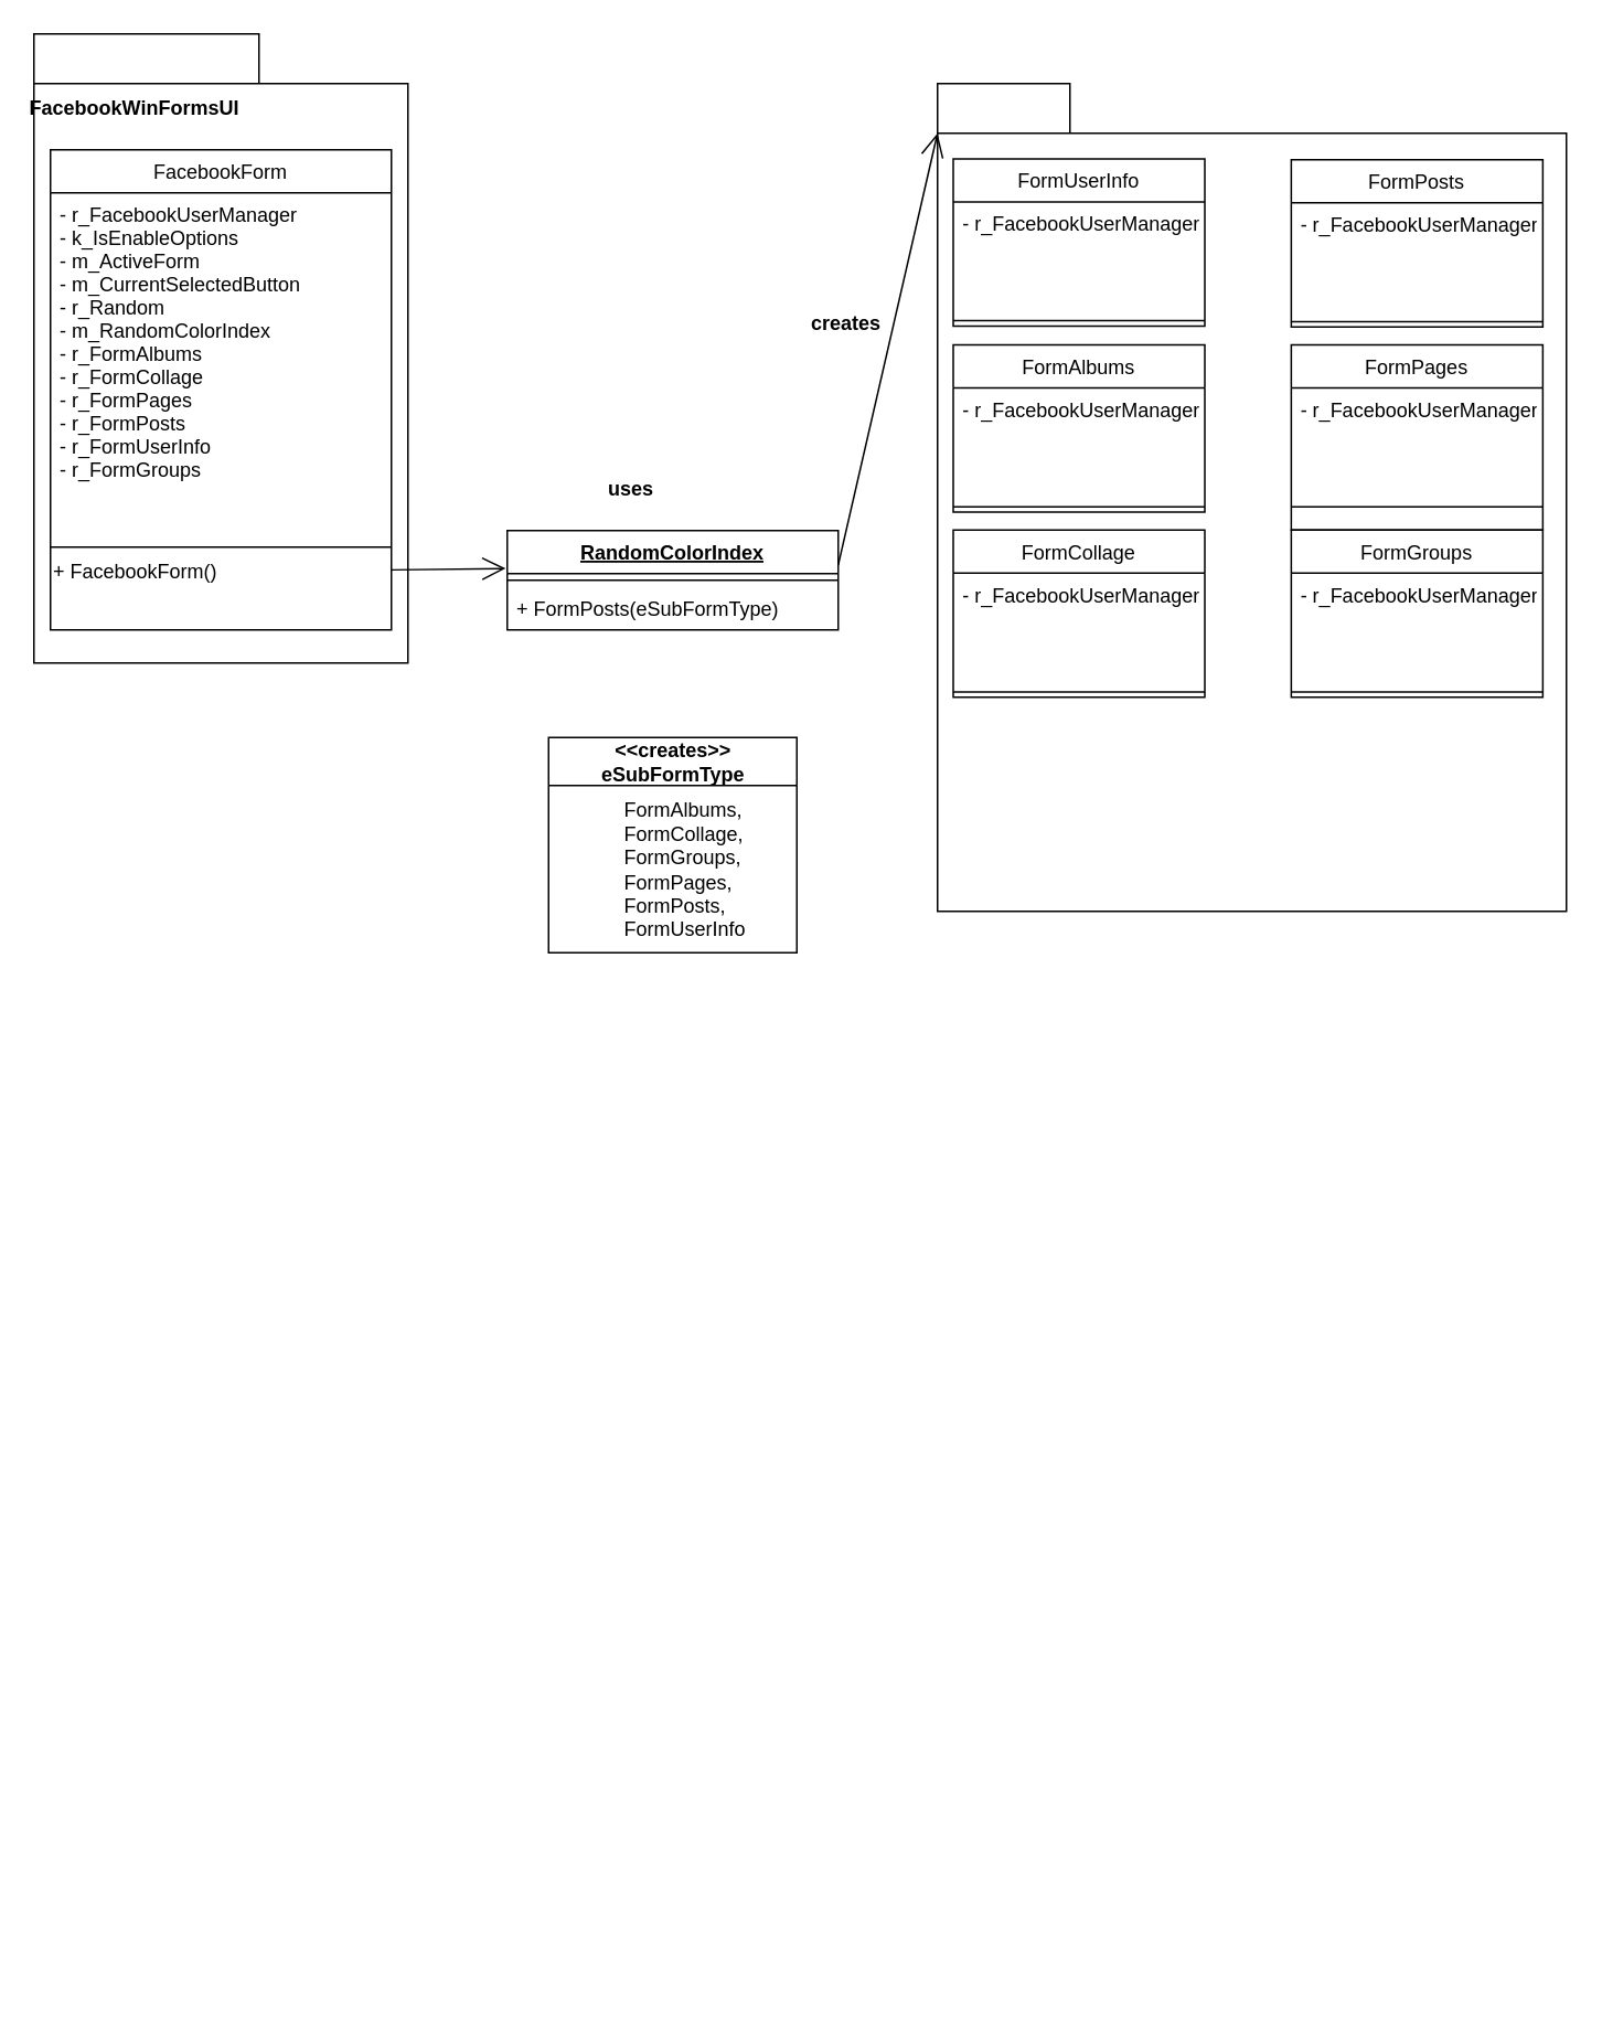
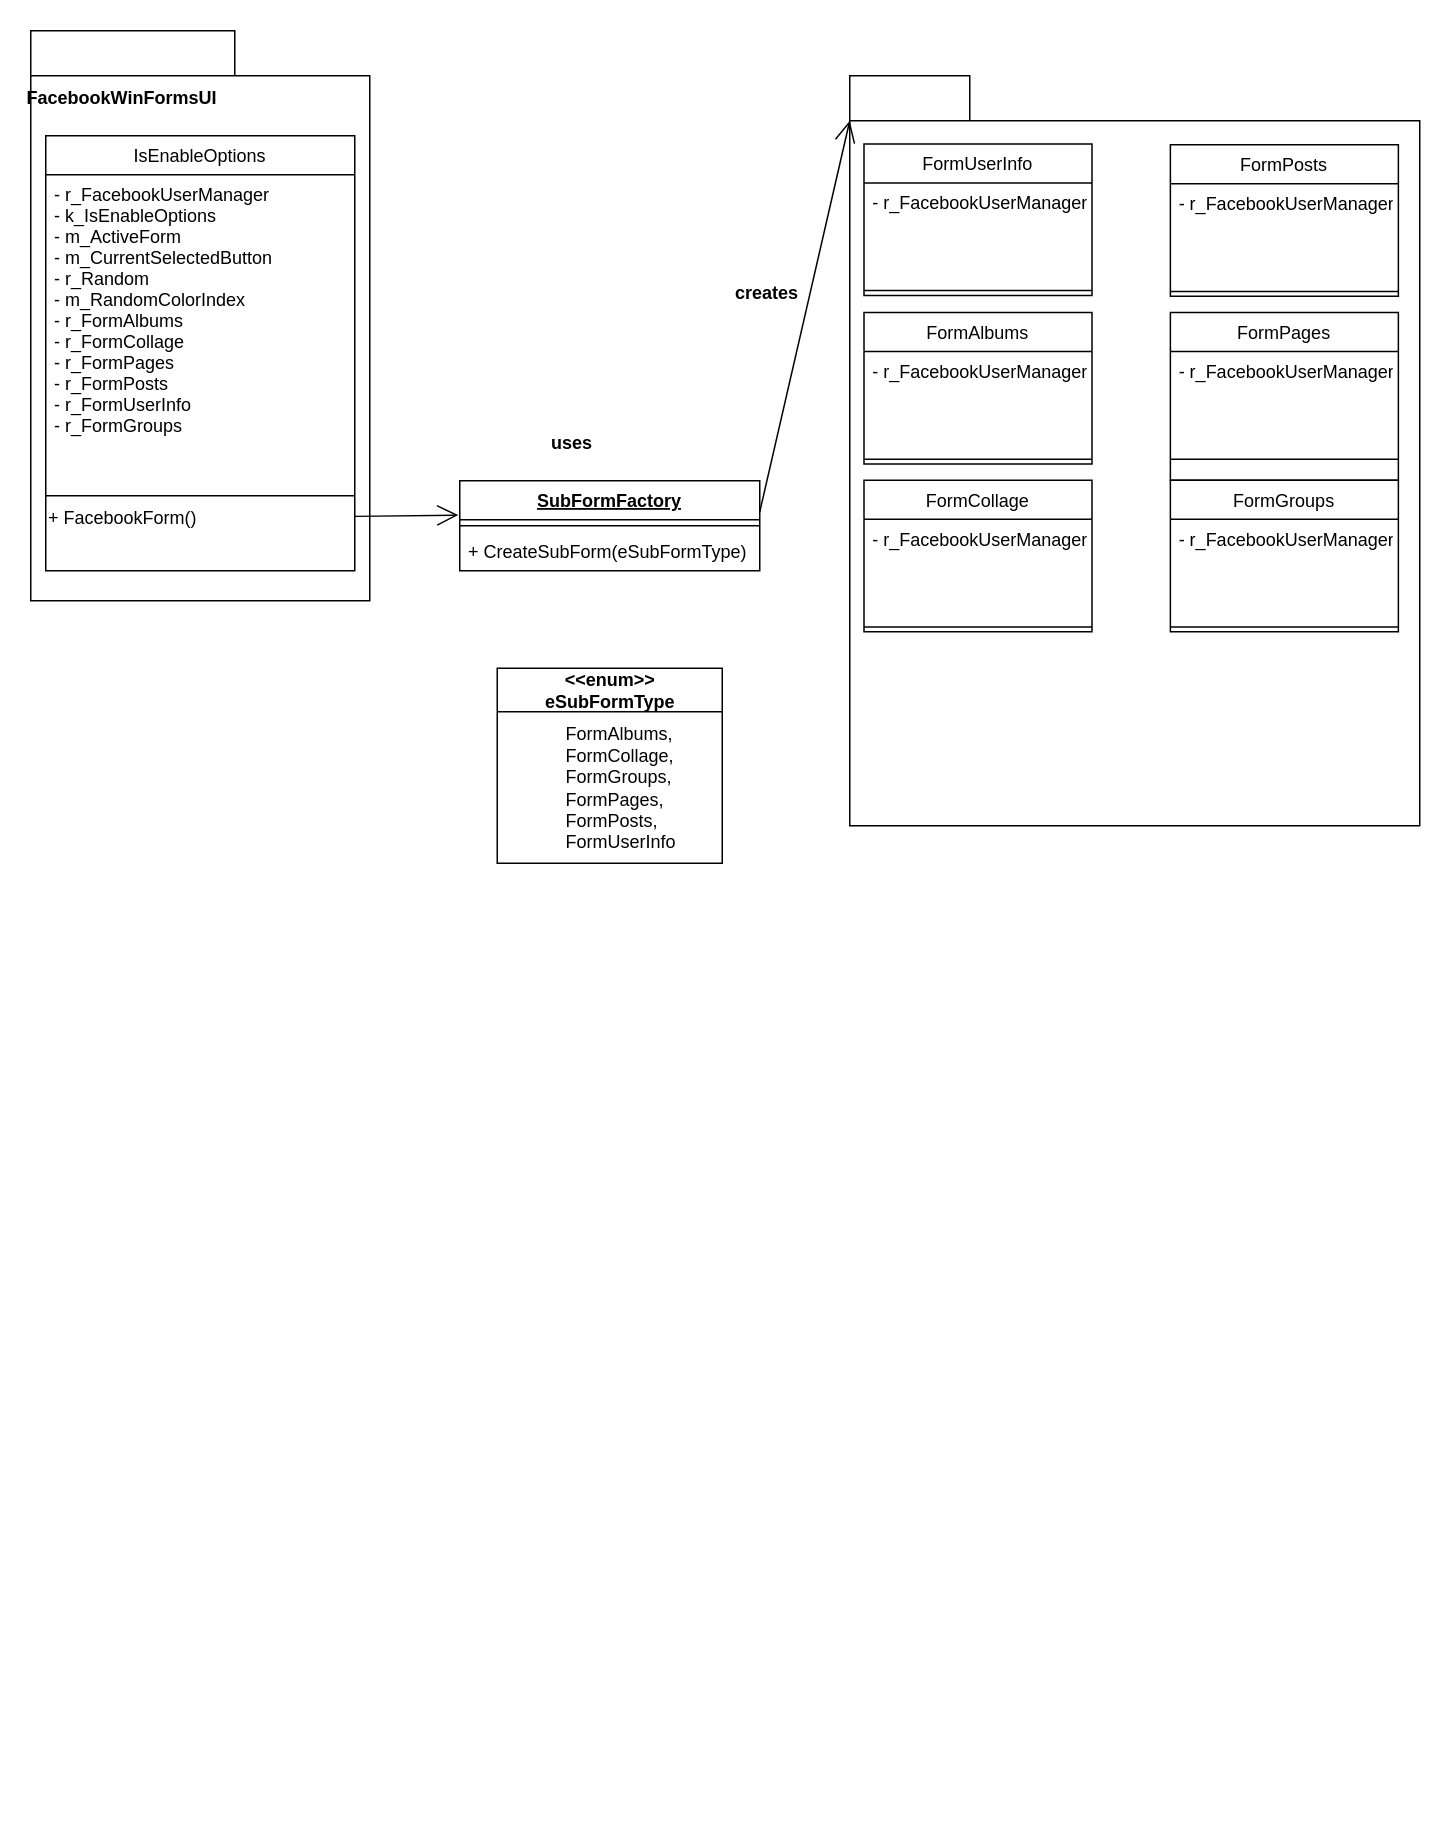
  <mxCell id="0" />
  <mxCell id="1" parent="0" />
  <mxCell id="2" style="edgeStyle=orthogonalEdgeStyle;rounded=0;orthogonalLoop=1;jettySize=auto;html=1;exitX=0.5;exitY=1;exitDx=0;exitDy=0;exitPerimeter=0;" edge="1" parent="1"><mxGeometry relative="1" as="geometry"><mxPoint x="756" y="1200" as="sourcePoint" /><mxPoint x="756" y="1200" as="targetPoint" /></mxGeometry></mxCell>
  <mxCell id="3" value="" style="group" vertex="1" connectable="0" parent="1"><mxGeometry x="20" y="20" width="226" height="380" as="geometry" /></mxCell>
  <mxCell id="4" value="" style="shape=folder;fontStyle=1;tabWidth=136;tabHeight=30;tabPosition=left;html=1;boundedLbl=1;" vertex="1" parent="3"><mxGeometry width="226" height="380" as="geometry" /></mxCell>
  <mxCell id="5" value="+ FacebookForm()" style="text;html=1;strokeColor=none;fillColor=none;align=left;verticalAlign=middle;whiteSpace=wrap;rounded=0;" vertex="1" parent="3"><mxGeometry x="10" y="310" width="206" height="30" as="geometry" /></mxCell>
  <mxCell id="6" value="&lt;b&gt;FacebookWinFormsUI&lt;/b&gt;" style="text;html=1;strokeColor=none;fillColor=none;align=center;verticalAlign=middle;whiteSpace=wrap;rounded=0;" vertex="1" parent="3"><mxGeometry x="31" y="30" width="60" height="30" as="geometry" /></mxCell>
- <mxCell id="7" value="FacebookForm" style="swimlane;fontStyle=0;align=center;verticalAlign=top;childLayout=stackLayout;horizontal=1;startSize=26;horizontalStack=0;resizeParent=1;resizeLast=0;collapsible=1;marginBottom=0;rounded=0;shadow=0;strokeWidth=1;" vertex="1" parent="1"><mxGeometry x="30" y="90" width="206" height="290" as="geometry"><mxRectangle x="130" y="380" width="160" height="26" as="alternateBounds" /></mxGeometry></mxCell>
+ <mxCell id="7" value="IsEnableOptions" style="swimlane;fontStyle=0;align=center;verticalAlign=top;childLayout=stackLayout;horizontal=1;startSize=26;horizontalStack=0;resizeParent=1;resizeLast=0;collapsible=1;marginBottom=0;rounded=0;shadow=0;strokeWidth=1;" vertex="1" parent="1"><mxGeometry x="30" y="90" width="206" height="290" as="geometry"><mxRectangle x="130" y="380" width="160" height="26" as="alternateBounds" /></mxGeometry></mxCell>
  <mxCell id="8" value="- r_FacebookUserManager&#10;- k_IsEnableOptions&#10;- m_ActiveForm&#10;- m_CurrentSelectedButton&#10;- r_Random&#10;- m_RandomColorIndex&#10;- r_FormAlbums&#10;- r_FormCollage&#10;- r_FormPages&#10;- r_FormPosts&#10;- r_FormUserInfo&#10;- r_FormGroups" style="text;align=left;verticalAlign=top;spacingLeft=4;spacingRight=4;overflow=hidden;rotatable=0;points=[[0,0.5],[1,0.5]];portConstraint=eastwest;rounded=0;shadow=0;html=0;" vertex="1" parent="7"><mxGeometry y="26" width="206" height="194" as="geometry" /></mxCell>
  <mxCell id="9" value="" style="line;html=1;strokeWidth=1;align=left;verticalAlign=middle;spacingTop=-1;spacingLeft=3;spacingRight=3;rotatable=0;labelPosition=right;points=[];portConstraint=eastwest;" vertex="1" parent="7"><mxGeometry y="220" width="206" height="40" as="geometry" /></mxCell>
- <mxCell id="10" value="RandomColorIndex" style="swimlane;fontStyle=5;align=center;verticalAlign=top;childLayout=stackLayout;horizontal=1;startSize=26;horizontalStack=0;resizeParent=1;resizeParentMax=0;resizeLast=0;collapsible=1;marginBottom=0;" vertex="1" parent="1"><mxGeometry x="306" y="320" width="200" height="60" as="geometry" /></mxCell>
+ <mxCell id="10" value="SubFormFactory" style="swimlane;fontStyle=5;align=center;verticalAlign=top;childLayout=stackLayout;horizontal=1;startSize=26;horizontalStack=0;resizeParent=1;resizeParentMax=0;resizeLast=0;collapsible=1;marginBottom=0;" vertex="1" parent="1"><mxGeometry x="306" y="320" width="200" height="60" as="geometry" /></mxCell>
  <mxCell id="11" value="" style="line;strokeWidth=1;fillColor=none;align=left;verticalAlign=middle;spacingTop=-1;spacingLeft=3;spacingRight=3;rotatable=0;labelPosition=right;points=[];portConstraint=eastwest;" vertex="1" parent="10"><mxGeometry y="26" width="200" height="8" as="geometry" /></mxCell>
- <mxCell id="12" value="+ FormPosts(eSubFormType)" style="text;strokeColor=none;fillColor=none;align=left;verticalAlign=top;spacingLeft=4;spacingRight=4;overflow=hidden;rotatable=0;points=[[0,0.5],[1,0.5]];portConstraint=eastwest;" vertex="1" parent="10"><mxGeometry y="34" width="200" height="26" as="geometry" /></mxCell>
- <mxCell id="13" value="&amp;lt;&amp;lt;creates&amp;gt;&amp;gt;&lt;br&gt;eSubFormType" style="swimlane;fontStyle=1;align=center;verticalAlign=middle;childLayout=stackLayout;horizontal=1;startSize=29;horizontalStack=0;resizeParent=1;resizeParentMax=0;resizeLast=0;collapsible=0;marginBottom=0;html=1;" vertex="1" parent="1"><mxGeometry x="331" y="445" width="150" height="130" as="geometry" /></mxCell>
+ <mxCell id="12" value="+ CreateSubForm(eSubFormType)" style="text;strokeColor=none;fillColor=none;align=left;verticalAlign=top;spacingLeft=4;spacingRight=4;overflow=hidden;rotatable=0;points=[[0,0.5],[1,0.5]];portConstraint=eastwest;" vertex="1" parent="10"><mxGeometry y="34" width="200" height="26" as="geometry" /></mxCell>
+ <mxCell id="13" value="&amp;lt;&amp;lt;enum&amp;gt;&amp;gt;&lt;br&gt;eSubFormType" style="swimlane;fontStyle=1;align=center;verticalAlign=middle;childLayout=stackLayout;horizontal=1;startSize=29;horizontalStack=0;resizeParent=1;resizeParentMax=0;resizeLast=0;collapsible=0;marginBottom=0;html=1;" vertex="1" parent="1"><mxGeometry x="331" y="445" width="150" height="130" as="geometry" /></mxCell>
  <mxCell id="14" value="&lt;div&gt;&lt;span style=&quot;white-space: pre;&quot;&gt;&#09;&lt;/span&gt;&amp;nbsp; &amp;nbsp; FormAlbums,&lt;/div&gt;&lt;div&gt;&amp;nbsp; &amp;nbsp; &amp;nbsp; &amp;nbsp; &amp;nbsp; &amp;nbsp; FormCollage,&lt;/div&gt;&lt;div&gt;&amp;nbsp; &amp;nbsp; &amp;nbsp; &amp;nbsp; &amp;nbsp; &amp;nbsp; FormGroups,&lt;/div&gt;&lt;div&gt;&amp;nbsp; &amp;nbsp; &amp;nbsp; &amp;nbsp; &amp;nbsp; &amp;nbsp; FormPages,&lt;/div&gt;&lt;div&gt;&amp;nbsp; &amp;nbsp; &amp;nbsp; &amp;nbsp; &amp;nbsp; &amp;nbsp; FormPosts,&lt;/div&gt;&lt;div&gt;&amp;nbsp; &amp;nbsp; &amp;nbsp; &amp;nbsp; &amp;nbsp; &amp;nbsp; FormUserInfo&lt;/div&gt;" style="text;html=1;strokeColor=none;fillColor=none;align=left;verticalAlign=middle;spacingLeft=4;spacingRight=4;overflow=hidden;rotatable=0;points=[[0,0.5],[1,0.5]];portConstraint=eastwest;" vertex="1" parent="13"><mxGeometry y="29" width="150" height="101" as="geometry" /></mxCell>
  <mxCell id="15" value="" style="endArrow=open;endFill=1;endSize=12;html=1;rounded=0;entryX=-0.005;entryY=0.382;entryDx=0;entryDy=0;entryPerimeter=0;" edge="1" parent="1" source="5" target="10"><mxGeometry width="160" relative="1" as="geometry"><mxPoint x="226" y="360" as="sourcePoint" /><mxPoint x="386" y="360" as="targetPoint" /></mxGeometry></mxCell>
  <mxCell id="16" value="&lt;b&gt;uses&lt;/b&gt;" style="text;html=1;strokeColor=none;fillColor=none;align=center;verticalAlign=middle;whiteSpace=wrap;rounded=0;" vertex="1" parent="1"><mxGeometry x="351" y="280" width="60" height="30" as="geometry" /></mxCell>
  <mxCell id="17" value="" style="group" vertex="1" connectable="0" parent="1"><mxGeometry x="566" y="50" width="380" height="500" as="geometry" /></mxCell>
  <mxCell id="18" value="" style="shape=folder;fontStyle=1;tabWidth=80;tabHeight=30;tabPosition=left;html=1;boundedLbl=1;" vertex="1" parent="17"><mxGeometry width="380.0" height="500" as="geometry" /></mxCell>
  <mxCell id="19" value="FormAlbums&#10;" style="swimlane;fontStyle=0;align=center;verticalAlign=top;childLayout=stackLayout;horizontal=1;startSize=26;horizontalStack=0;resizeParent=1;resizeLast=0;collapsible=1;marginBottom=0;rounded=0;shadow=0;strokeWidth=1;" vertex="1" parent="17"><mxGeometry x="9.5" y="157.895" width="152" height="101.0" as="geometry"><mxRectangle x="130" y="380" width="160" height="26" as="alternateBounds" /></mxGeometry></mxCell>
  <mxCell id="20" value="- r_FacebookUserManager" style="text;align=left;verticalAlign=top;spacingLeft=4;spacingRight=4;overflow=hidden;rotatable=0;points=[[0,0.5],[1,0.5]];portConstraint=eastwest;rounded=0;shadow=0;html=0;" vertex="1" parent="19"><mxGeometry y="26" width="152" height="68.421" as="geometry" /></mxCell>
  <mxCell id="21" value="" style="line;html=1;strokeWidth=1;align=left;verticalAlign=middle;spacingTop=-1;spacingLeft=3;spacingRight=3;rotatable=0;labelPosition=right;points=[];portConstraint=eastwest;" vertex="1" parent="19"><mxGeometry y="94.421" width="152" height="6.579" as="geometry" /></mxCell>
  <mxCell id="22" value="FormCollage&#10;" style="swimlane;fontStyle=0;align=center;verticalAlign=top;childLayout=stackLayout;horizontal=1;startSize=26;horizontalStack=0;resizeParent=1;resizeLast=0;collapsible=1;marginBottom=0;rounded=0;shadow=0;strokeWidth=1;" vertex="1" parent="17"><mxGeometry x="9.5" y="269.737" width="152" height="101.0" as="geometry"><mxRectangle x="130" y="380" width="160" height="26" as="alternateBounds" /></mxGeometry></mxCell>
  <mxCell id="23" value="- r_FacebookUserManager" style="text;align=left;verticalAlign=top;spacingLeft=4;spacingRight=4;overflow=hidden;rotatable=0;points=[[0,0.5],[1,0.5]];portConstraint=eastwest;rounded=0;shadow=0;html=0;" vertex="1" parent="22"><mxGeometry y="26" width="152" height="68.421" as="geometry" /></mxCell>
  <mxCell id="24" value="" style="line;html=1;strokeWidth=1;align=left;verticalAlign=middle;spacingTop=-1;spacingLeft=3;spacingRight=3;rotatable=0;labelPosition=right;points=[];portConstraint=eastwest;" vertex="1" parent="22"><mxGeometry y="94.421" width="152" height="6.579" as="geometry" /></mxCell>
  <mxCell id="25" value="FormGroups&#10;" style="swimlane;fontStyle=0;align=center;verticalAlign=top;childLayout=stackLayout;horizontal=1;startSize=26;horizontalStack=0;resizeParent=1;resizeLast=0;collapsible=1;marginBottom=0;rounded=0;shadow=0;strokeWidth=1;" vertex="1" parent="17"><mxGeometry x="213.75" y="269.737" width="152" height="101.0" as="geometry"><mxRectangle x="130" y="380" width="160" height="26" as="alternateBounds" /></mxGeometry></mxCell>
  <mxCell id="26" value="- r_FacebookUserManager" style="text;align=left;verticalAlign=top;spacingLeft=4;spacingRight=4;overflow=hidden;rotatable=0;points=[[0,0.5],[1,0.5]];portConstraint=eastwest;rounded=0;shadow=0;html=0;" vertex="1" parent="25"><mxGeometry y="26" width="152" height="68.421" as="geometry" /></mxCell>
  <mxCell id="27" value="" style="line;html=1;strokeWidth=1;align=left;verticalAlign=middle;spacingTop=-1;spacingLeft=3;spacingRight=3;rotatable=0;labelPosition=right;points=[];portConstraint=eastwest;" vertex="1" parent="25"><mxGeometry y="94.421" width="152" height="6.579" as="geometry" /></mxCell>
  <mxCell id="28" value="FormPages&#10;" style="swimlane;fontStyle=0;align=center;verticalAlign=top;childLayout=stackLayout;horizontal=1;startSize=26;horizontalStack=0;resizeParent=1;resizeLast=0;collapsible=1;marginBottom=0;rounded=0;shadow=0;strokeWidth=1;" vertex="1" parent="17"><mxGeometry x="213.75" y="157.895" width="152" height="111.842" as="geometry"><mxRectangle x="130" y="380" width="160" height="26" as="alternateBounds" /></mxGeometry></mxCell>
  <mxCell id="29" value="- r_FacebookUserManager" style="text;align=left;verticalAlign=top;spacingLeft=4;spacingRight=4;overflow=hidden;rotatable=0;points=[[0,0.5],[1,0.5]];portConstraint=eastwest;rounded=0;shadow=0;html=0;" vertex="1" parent="28"><mxGeometry y="26" width="152" height="68.421" as="geometry" /></mxCell>
  <mxCell id="30" value="" style="line;html=1;strokeWidth=1;align=left;verticalAlign=middle;spacingTop=-1;spacingLeft=3;spacingRight=3;rotatable=0;labelPosition=right;points=[];portConstraint=eastwest;" vertex="1" parent="28"><mxGeometry y="94.421" width="152" height="6.579" as="geometry" /></mxCell>
  <mxCell id="31" value="FormPosts&#10;" style="swimlane;fontStyle=0;align=center;verticalAlign=top;childLayout=stackLayout;horizontal=1;startSize=26;horizontalStack=0;resizeParent=1;resizeLast=0;collapsible=1;marginBottom=0;rounded=0;shadow=0;strokeWidth=1;" vertex="1" parent="17"><mxGeometry x="213.75" y="46.053" width="152" height="101.0" as="geometry"><mxRectangle x="130" y="380" width="160" height="26" as="alternateBounds" /></mxGeometry></mxCell>
  <mxCell id="32" value="- r_FacebookUserManager" style="text;align=left;verticalAlign=top;spacingLeft=4;spacingRight=4;overflow=hidden;rotatable=0;points=[[0,0.5],[1,0.5]];portConstraint=eastwest;rounded=0;shadow=0;html=0;" vertex="1" parent="31"><mxGeometry y="26" width="152" height="68.421" as="geometry" /></mxCell>
  <mxCell id="33" value="" style="line;html=1;strokeWidth=1;align=left;verticalAlign=middle;spacingTop=-1;spacingLeft=3;spacingRight=3;rotatable=0;labelPosition=right;points=[];portConstraint=eastwest;" vertex="1" parent="31"><mxGeometry y="94.421" width="152" height="6.579" as="geometry" /></mxCell>
  <mxCell id="34" value="FormUserInfo&#10;" style="swimlane;fontStyle=0;align=center;verticalAlign=top;childLayout=stackLayout;horizontal=1;startSize=26;horizontalStack=0;resizeParent=1;resizeLast=0;collapsible=1;marginBottom=0;rounded=0;shadow=0;strokeWidth=1;" vertex="1" parent="17"><mxGeometry x="9.5" y="45.458" width="152" height="101.0" as="geometry"><mxRectangle x="130" y="380" width="160" height="26" as="alternateBounds" /></mxGeometry></mxCell>
  <mxCell id="35" value="- r_FacebookUserManager" style="text;align=left;verticalAlign=top;spacingLeft=4;spacingRight=4;overflow=hidden;rotatable=0;points=[[0,0.5],[1,0.5]];portConstraint=eastwest;rounded=0;shadow=0;html=0;" vertex="1" parent="34"><mxGeometry y="26" width="152" height="68.421" as="geometry" /></mxCell>
  <mxCell id="36" value="" style="line;html=1;strokeWidth=1;align=left;verticalAlign=middle;spacingTop=-1;spacingLeft=3;spacingRight=3;rotatable=0;labelPosition=right;points=[];portConstraint=eastwest;" vertex="1" parent="34"><mxGeometry y="94.421" width="152" height="6.579" as="geometry" /></mxCell>
  <mxCell id="37" value="" style="endArrow=open;endFill=1;endSize=12;html=1;rounded=0;entryX=0;entryY=0;entryDx=0;entryDy=30;entryPerimeter=0;" edge="1" parent="1" target="18"><mxGeometry width="160" relative="1" as="geometry"><mxPoint x="506" y="340.834" as="sourcePoint" /><mxPoint x="536" y="270" as="targetPoint" /></mxGeometry></mxCell>
  <mxCell id="38" value="&lt;b&gt;creates&lt;/b&gt;" style="text;html=1;strokeColor=none;fillColor=none;align=center;verticalAlign=middle;whiteSpace=wrap;rounded=0;rotation=0;" vertex="1" parent="1"><mxGeometry x="481" y="180" width="60" height="30" as="geometry" /></mxCell>
